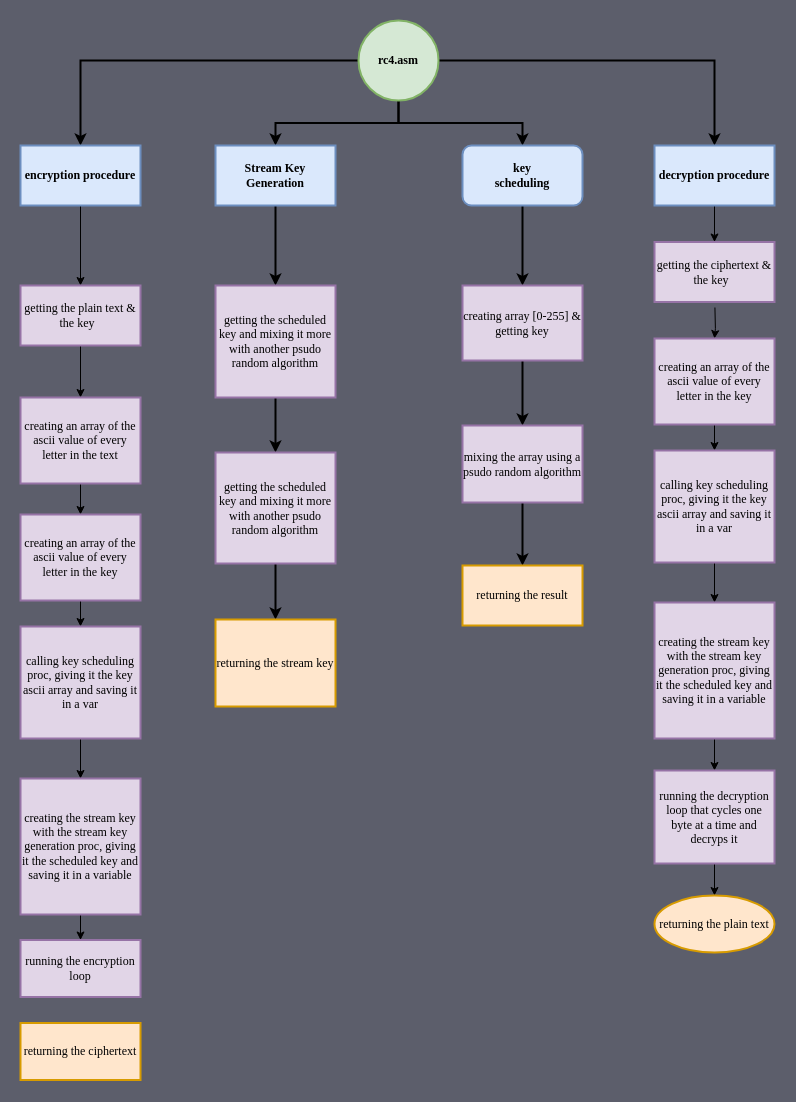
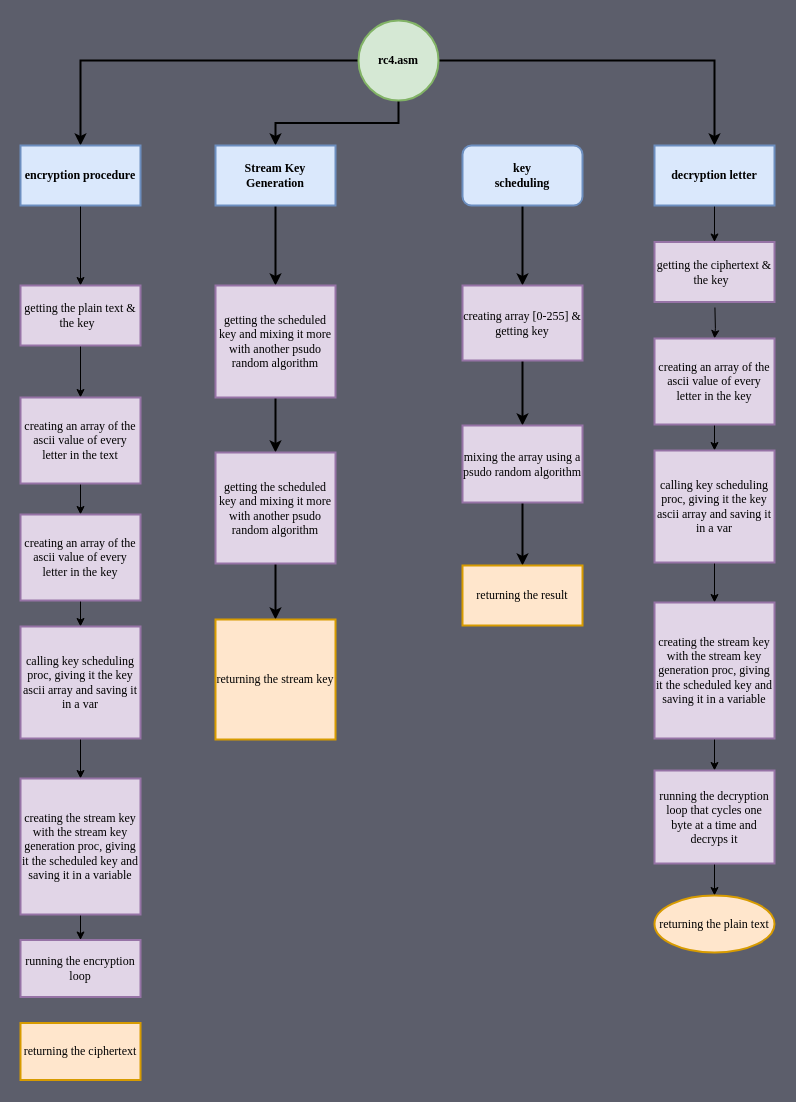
  <mxCell id="0" />
  <mxCell id="1" parent="0" />
  <mxCell id="2" value="" style="edgeStyle=orthogonalEdgeStyle;rounded=0;orthogonalLoop=1;jettySize=auto;exitX=1;exitY=0.5;exitDx=0;exitDy=0;strokeWidth=2;fontFamily=Lucida Console;html=1;labelBackgroundColor=none;fontStyle=0" parent="1" source="6" target="8" edge="1"><mxGeometry relative="1" as="geometry" /></mxCell>
  <mxCell id="3" style="edgeStyle=orthogonalEdgeStyle;rounded=0;orthogonalLoop=1;jettySize=auto;exitX=0;exitY=0.5;exitDx=0;exitDy=0;entryX=0.5;entryY=0;entryDx=0;entryDy=0;strokeWidth=2;fontFamily=Lucida Console;html=1;labelBackgroundColor=none;fontStyle=0" parent="1" source="6" target="10" edge="1"><mxGeometry relative="1" as="geometry" /></mxCell>
  <mxCell id="4" style="edgeStyle=orthogonalEdgeStyle;rounded=0;orthogonalLoop=1;jettySize=auto;exitX=0.5;exitY=1;exitDx=0;exitDy=0;strokeWidth=2;fontFamily=Lucida Console;html=1;labelBackgroundColor=none;fontStyle=0" parent="1" source="6" target="24" edge="1"><mxGeometry relative="1" as="geometry" /></mxCell>
- <mxCell id="5" style="edgeStyle=orthogonalEdgeStyle;rounded=0;orthogonalLoop=1;jettySize=auto;exitX=0.5;exitY=1;exitDx=0;exitDy=0;strokeWidth=2;fontFamily=Lucida Console;html=1;labelBackgroundColor=none;fontStyle=0" parent="1" source="6" target="31" edge="1"><mxGeometry relative="1" as="geometry" /></mxCell>
  <mxCell id="6" value="rc4.asm" style="ellipse;whiteSpace=wrap;aspect=fixed;fillColor=#d5e8d4;strokeColor=#82b366;strokeWidth=2;fontFamily=Lucida Console;html=1;labelBackgroundColor=none;fontStyle=1" parent="1" vertex="1"><mxGeometry x="358" y="20" width="80" height="80" as="geometry" /></mxCell>
  <mxCell id="7" value="" style="edgeStyle=orthogonalEdgeStyle;rounded=0;orthogonalLoop=1;jettySize=auto;html=1;" parent="1" source="8" target="37" edge="1"><mxGeometry relative="1" as="geometry" /></mxCell>
- <mxCell id="8" value="decryption procedure" style="whiteSpace=wrap;fillColor=#dae8fc;strokeColor=#6c8ebf;strokeWidth=2;fontFamily=Lucida Console;html=1;labelBackgroundColor=none;fontStyle=1" parent="1" vertex="1"><mxGeometry x="654" y="145" width="120" height="60" as="geometry" /></mxCell>
+ <mxCell id="8" value="decryption letter" style="whiteSpace=wrap;fillColor=#dae8fc;strokeColor=#6c8ebf;strokeWidth=2;fontFamily=Lucida Console;html=1;labelBackgroundColor=none;fontStyle=1" parent="1" vertex="1"><mxGeometry x="654" y="145" width="120" height="60" as="geometry" /></mxCell>
  <mxCell id="9" value="" style="edgeStyle=orthogonalEdgeStyle;rounded=0;orthogonalLoop=1;jettySize=auto;html=1;" parent="1" source="10" target="12" edge="1"><mxGeometry relative="1" as="geometry" /></mxCell>
  <mxCell id="10" value="encryption procedure" style="whiteSpace=wrap;fillColor=#dae8fc;strokeColor=#6c8ebf;strokeWidth=2;fontFamily=Lucida Console;html=1;labelBackgroundColor=none;fontStyle=1" parent="1" vertex="1"><mxGeometry x="20" y="145" width="120" height="60" as="geometry" /></mxCell>
  <mxCell id="11" value="" style="edgeStyle=orthogonalEdgeStyle;rounded=0;orthogonalLoop=1;jettySize=auto;html=1;" parent="1" source="12" target="14" edge="1"><mxGeometry relative="1" as="geometry" /></mxCell>
  <mxCell id="12" value="&lt;span style=&quot;font-weight: normal&quot;&gt;getting the plain text &amp;amp; the key&amp;nbsp;&amp;nbsp;&lt;/span&gt;" style="whiteSpace=wrap;fillColor=#e1d5e7;strokeColor=#9673a6;strokeWidth=2;fontFamily=Lucida Console;html=1;labelBackgroundColor=none;fontStyle=1" parent="1" vertex="1"><mxGeometry x="20" y="285" width="120" height="60" as="geometry" /></mxCell>
  <mxCell id="13" value="" style="edgeStyle=orthogonalEdgeStyle;rounded=0;orthogonalLoop=1;jettySize=auto;html=1;" parent="1" source="14" target="16" edge="1"><mxGeometry relative="1" as="geometry" /></mxCell>
  <mxCell id="14" value="&lt;span style=&quot;font-weight: normal&quot;&gt;creating an array of the ascii value of every letter in the text&lt;br&gt;&lt;/span&gt;" style="whiteSpace=wrap;fillColor=#e1d5e7;strokeColor=#9673a6;strokeWidth=2;fontFamily=Lucida Console;html=1;labelBackgroundColor=none;fontStyle=1" parent="1" vertex="1"><mxGeometry x="20" y="397" width="120" height="86" as="geometry" /></mxCell>
  <mxCell id="15" value="" style="edgeStyle=orthogonalEdgeStyle;rounded=0;orthogonalLoop=1;jettySize=auto;html=1;" parent="1" source="16" target="18" edge="1"><mxGeometry relative="1" as="geometry" /></mxCell>
  <mxCell id="16" value="&lt;span style=&quot;font-weight: normal&quot;&gt;creating an array of the ascii value of every letter in the key&lt;br&gt;&lt;/span&gt;" style="whiteSpace=wrap;fillColor=#e1d5e7;strokeColor=#9673a6;strokeWidth=2;fontFamily=Lucida Console;html=1;labelBackgroundColor=none;fontStyle=1" parent="1" vertex="1"><mxGeometry x="20" y="514" width="120" height="86" as="geometry" /></mxCell>
  <mxCell id="17" value="" style="edgeStyle=orthogonalEdgeStyle;rounded=0;orthogonalLoop=1;jettySize=auto;html=1;" parent="1" source="18" target="20" edge="1"><mxGeometry relative="1" as="geometry" /></mxCell>
  <mxCell id="18" value="&lt;span style=&quot;font-weight: normal&quot;&gt;calling key scheduling proc, giving it the key ascii array and saving it in a var&lt;br&gt;&lt;/span&gt;" style="whiteSpace=wrap;fillColor=#e1d5e7;strokeColor=#9673a6;strokeWidth=2;fontFamily=Lucida Console;html=1;labelBackgroundColor=none;fontStyle=1" parent="1" vertex="1"><mxGeometry x="20" y="626" width="120" height="112" as="geometry" /></mxCell>
  <mxCell id="19" value="" style="edgeStyle=orthogonalEdgeStyle;rounded=0;orthogonalLoop=1;jettySize=auto;html=1;" parent="1" source="20" target="21" edge="1"><mxGeometry relative="1" as="geometry" /></mxCell>
  <mxCell id="20" value="&lt;span style=&quot;font-weight: normal&quot;&gt;creating the stream key with the stream key generation proc, giving it the scheduled key and saving it in a variable&lt;br&gt;&lt;/span&gt;" style="whiteSpace=wrap;fillColor=#e1d5e7;strokeColor=#9673a6;strokeWidth=2;fontFamily=Lucida Console;html=1;labelBackgroundColor=none;fontStyle=1" parent="1" vertex="1"><mxGeometry x="20" y="778" width="120" height="136" as="geometry" /></mxCell>
  <mxCell id="21" value="&lt;span style=&quot;font-weight: normal&quot;&gt;running the encryption loop&lt;br&gt;&lt;/span&gt;" style="whiteSpace=wrap;fillColor=#e1d5e7;strokeColor=#9673a6;strokeWidth=2;fontFamily=Lucida Console;html=1;labelBackgroundColor=none;fontStyle=1" parent="1" vertex="1"><mxGeometry x="20" y="939.5" width="120" height="57" as="geometry" /></mxCell>
  <mxCell id="22" value="&lt;span style=&quot;font-weight: normal&quot;&gt;returning the ciphertext&lt;br&gt;&lt;/span&gt;" style="whiteSpace=wrap;fillColor=#ffe6cc;strokeColor=#d79b00;strokeWidth=2;fontFamily=Lucida Console;html=1;labelBackgroundColor=none;fontStyle=1" parent="1" vertex="1"><mxGeometry x="20" y="1022.5" width="120" height="57" as="geometry" /></mxCell>
  <mxCell id="23" value="" style="edgeStyle=orthogonalEdgeStyle;rounded=0;orthogonalLoop=1;jettySize=auto;strokeWidth=2;fontFamily=Lucida Console;html=1;labelBackgroundColor=none;fontStyle=0" parent="1" source="24" target="26" edge="1"><mxGeometry relative="1" as="geometry" /></mxCell>
  <mxCell id="24" value="Stream Key Generation" style="whiteSpace=wrap;fillColor=#dae8fc;strokeColor=#6c8ebf;strokeWidth=2;fontFamily=Lucida Console;html=1;labelBackgroundColor=none;fontStyle=1" parent="1" vertex="1"><mxGeometry x="215" y="145" width="120" height="60" as="geometry" /></mxCell>
  <mxCell id="25" value="" style="edgeStyle=orthogonalEdgeStyle;rounded=0;orthogonalLoop=1;jettySize=auto;strokeWidth=2;fontFamily=Lucida Console;html=1;labelBackgroundColor=none;fontStyle=0" parent="1" source="26" target="28" edge="1"><mxGeometry relative="1" as="geometry" /></mxCell>
  <mxCell id="26" value="getting the scheduled key and mixing it more with another psudo random algorithm" style="whiteSpace=wrap;fillColor=#e1d5e7;strokeColor=#9673a6;strokeWidth=2;fontFamily=Lucida Console;html=1;labelBackgroundColor=none;fontStyle=0" parent="1" vertex="1"><mxGeometry x="215" y="285" width="120" height="112" as="geometry" /></mxCell>
  <mxCell id="27" value="" style="edgeStyle=orthogonalEdgeStyle;rounded=0;orthogonalLoop=1;jettySize=auto;strokeWidth=2;fontFamily=Lucida Console;html=1;labelBackgroundColor=none;fontStyle=0" parent="1" source="28" target="29" edge="1"><mxGeometry relative="1" as="geometry" /></mxCell>
  <mxCell id="28" value="getting the scheduled key and mixing it more with another psudo random algorithm" style="whiteSpace=wrap;fillColor=#e1d5e7;strokeColor=#9673a6;strokeWidth=2;fontFamily=Lucida Console;html=1;labelBackgroundColor=none;fontStyle=0" parent="1" vertex="1"><mxGeometry x="215" y="452" width="120" height="111" as="geometry" /></mxCell>
- <mxCell id="29" value="returning the stream key" style="whiteSpace=wrap;fillColor=#ffe6cc;strokeColor=#d79b00;strokeWidth=2;fontFamily=Lucida Console;html=1;labelBackgroundColor=none;fontStyle=0" parent="1" vertex="1"><mxGeometry x="215" y="619" width="120" height="87" as="geometry" /></mxCell>
+ <mxCell id="29" value="returning the stream key" style="whiteSpace=wrap;fillColor=#ffe6cc;strokeColor=#d79b00;strokeWidth=2;fontFamily=Lucida Console;html=1;labelBackgroundColor=none;fontStyle=0" parent="1" vertex="1"><mxGeometry x="215" y="619" width="120" height="120" as="geometry" /></mxCell>
  <mxCell id="30" value="" style="edgeStyle=orthogonalEdgeStyle;rounded=0;orthogonalLoop=1;jettySize=auto;strokeWidth=2;fontFamily=Lucida Console;html=1;labelBackgroundColor=none;fontStyle=0" parent="1" source="31" target="33" edge="1"><mxGeometry relative="1" as="geometry" /></mxCell>
  <mxCell id="31" value="key&lt;br&gt;scheduling" style="whiteSpace=wrap;fillColor=#dae8fc;strokeColor=#6c8ebf;strokeWidth=2;fontFamily=Lucida Console;html=1;labelBackgroundColor=none;fontStyle=1;rounded=1;" parent="1" vertex="1"><mxGeometry x="462" y="145" width="120" height="60" as="geometry" /></mxCell>
  <mxCell id="32" value="" style="edgeStyle=orthogonalEdgeStyle;rounded=0;orthogonalLoop=1;jettySize=auto;strokeWidth=2;fontFamily=Lucida Console;html=1;labelBackgroundColor=none;fontStyle=0" parent="1" source="33" target="35" edge="1"><mxGeometry relative="1" as="geometry" /></mxCell>
  <mxCell id="33" value="creating array [0-255] &amp;amp; getting key" style="rounded=0;whiteSpace=wrap;fillColor=#e1d5e7;strokeColor=#9673a6;strokeWidth=2;fontFamily=Lucida Console;html=1;labelBackgroundColor=none;fontStyle=0" parent="1" vertex="1"><mxGeometry x="462" y="285" width="120" height="75" as="geometry" /></mxCell>
  <mxCell id="34" value="" style="edgeStyle=orthogonalEdgeStyle;rounded=0;orthogonalLoop=1;jettySize=auto;strokeWidth=2;fontFamily=Lucida Console;html=1;labelBackgroundColor=none;fontStyle=0" parent="1" source="35" target="36" edge="1"><mxGeometry relative="1" as="geometry" /></mxCell>
  <mxCell id="35" value="mixing the array using a psudo random algorithm" style="rounded=0;whiteSpace=wrap;fillColor=#e1d5e7;strokeColor=#9673a6;strokeWidth=2;fontFamily=Lucida Console;html=1;labelBackgroundColor=none;fontStyle=0" parent="1" vertex="1"><mxGeometry x="462" y="425" width="120" height="77" as="geometry" /></mxCell>
  <mxCell id="36" value="returning the result" style="rounded=0;whiteSpace=wrap;fillColor=#ffe6cc;strokeColor=#d79b00;strokeWidth=2;fontFamily=Lucida Console;html=1;labelBackgroundColor=none;fontStyle=0" parent="1" vertex="1"><mxGeometry x="462" y="565" width="120" height="60" as="geometry" /></mxCell>
  <mxCell id="37" value="&lt;span style=&quot;font-weight: normal&quot;&gt;getting the ciphertext &amp;amp; the key&amp;nbsp;&amp;nbsp;&lt;/span&gt;" style="whiteSpace=wrap;fillColor=#e1d5e7;strokeColor=#9673a6;strokeWidth=2;fontFamily=Lucida Console;html=1;labelBackgroundColor=none;fontStyle=1" parent="1" vertex="1"><mxGeometry x="654" y="241.5" width="120" height="60" as="geometry" /></mxCell>
  <mxCell id="38" value="" style="edgeStyle=orthogonalEdgeStyle;rounded=0;orthogonalLoop=1;jettySize=auto;html=1;" parent="1" target="40" edge="1"><mxGeometry relative="1" as="geometry"><mxPoint x="714.429" y="307" as="sourcePoint" /></mxGeometry></mxCell>
  <mxCell id="39" style="edgeStyle=orthogonalEdgeStyle;rounded=0;orthogonalLoop=1;jettySize=auto;html=1;exitX=0.5;exitY=1;exitDx=0;exitDy=0;entryX=0.5;entryY=0;entryDx=0;entryDy=0;" parent="1" source="40" target="42" edge="1"><mxGeometry relative="1" as="geometry" /></mxCell>
  <mxCell id="40" value="&lt;span style=&quot;font-weight: normal&quot;&gt;creating an array of the ascii value of every letter in the key&lt;br&gt;&lt;/span&gt;" style="whiteSpace=wrap;fillColor=#e1d5e7;strokeColor=#9673a6;strokeWidth=2;fontFamily=Lucida Console;html=1;labelBackgroundColor=none;fontStyle=1" parent="1" vertex="1"><mxGeometry x="654" y="338" width="120" height="86" as="geometry" /></mxCell>
  <mxCell id="41" style="edgeStyle=orthogonalEdgeStyle;rounded=0;orthogonalLoop=1;jettySize=auto;html=1;exitX=0.5;exitY=1;exitDx=0;exitDy=0;entryX=0.5;entryY=0;entryDx=0;entryDy=0;" parent="1" source="42" target="44" edge="1"><mxGeometry relative="1" as="geometry" /></mxCell>
  <mxCell id="42" value="&lt;span style=&quot;font-weight: normal&quot;&gt;calling key scheduling proc, giving it the key ascii array and saving it in a var&lt;br&gt;&lt;/span&gt;" style="whiteSpace=wrap;fillColor=#e1d5e7;strokeColor=#9673a6;strokeWidth=2;fontFamily=Lucida Console;html=1;labelBackgroundColor=none;fontStyle=1" parent="1" vertex="1"><mxGeometry x="654" y="450" width="120" height="112" as="geometry" /></mxCell>
  <mxCell id="43" value="" style="edgeStyle=orthogonalEdgeStyle;rounded=0;orthogonalLoop=1;jettySize=auto;html=1;" parent="1" source="44" target="46" edge="1"><mxGeometry relative="1" as="geometry" /></mxCell>
  <mxCell id="44" value="&lt;span style=&quot;font-weight: normal&quot;&gt;creating the stream key with the stream key generation proc, giving it the scheduled key and saving it in a variable&lt;br&gt;&lt;/span&gt;" style="whiteSpace=wrap;fillColor=#e1d5e7;strokeColor=#9673a6;strokeWidth=2;fontFamily=Lucida Console;html=1;labelBackgroundColor=none;fontStyle=1" parent="1" vertex="1"><mxGeometry x="654" y="602" width="120" height="136" as="geometry" /></mxCell>
  <mxCell id="45" value="" style="edgeStyle=orthogonalEdgeStyle;rounded=0;orthogonalLoop=1;jettySize=auto;html=1;" parent="1" source="46" target="47" edge="1"><mxGeometry relative="1" as="geometry" /></mxCell>
  <mxCell id="46" value="&lt;span style=&quot;font-weight: normal&quot;&gt;running the decryption loop that cycles one byte at a time and decryps it&lt;br&gt;&lt;/span&gt;" style="whiteSpace=wrap;fillColor=#e1d5e7;strokeColor=#9673a6;strokeWidth=2;fontFamily=Lucida Console;html=1;labelBackgroundColor=none;fontStyle=1" parent="1" vertex="1"><mxGeometry x="654" y="770" width="120" height="93" as="geometry" /></mxCell>
  <mxCell id="47" value="&lt;span style=&quot;font-weight: normal&quot;&gt;returning the plain text&lt;br&gt;&lt;/span&gt;" style="ellipse;whiteSpace=wrap;fillColor=#ffe6cc;strokeColor=#d79b00;strokeWidth=2;fontFamily=Lucida Console;html=1;labelBackgroundColor=none;fontStyle=1;" parent="1" vertex="1"><mxGeometry x="654" y="895" width="120" height="57" as="geometry" /></mxCell>
